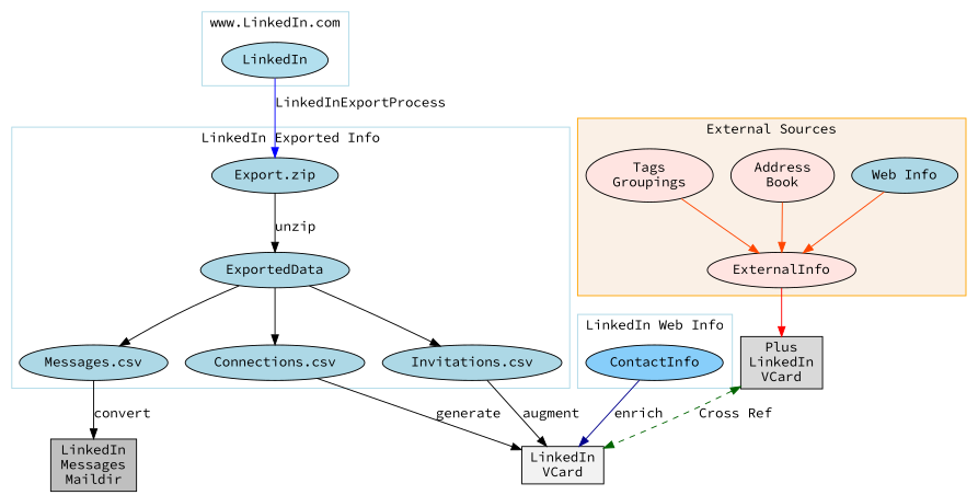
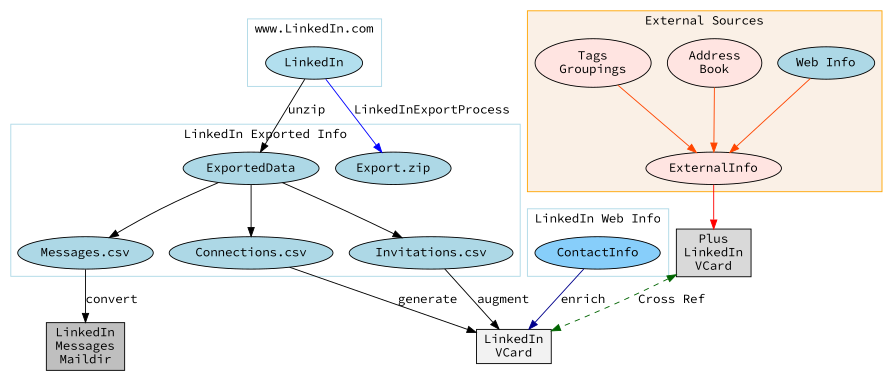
  digraph {
    fontname="Source Code Pro"
    node [fillcolor=lightblue fontname="Source Code Pro" style=filled]
    edge [fontname="Source Code Pro"]
    LinkedIn [fillcolor=lightblue2 height=0.5 width=1.4263]
    "Export.zip" [height=0.5 width=1.6429]
    ExportedData [height=0.5 width=2.0943]
    "Connections.csv" [height=0.5 width=2.3831]
    "Invitations.csv" [height=0.5 width=2.1845]
    "Messages.csv" [height=0.5 width=2.0762]
    ContactInfo [fillcolor=lightskyblue height=0.5 width=1.8054]
    n8 [height=0.5 label="Web Info" width=1.4443]
    ExternalInfo [fillcolor=mistyrose height=0.5 width=1.9137]
    n10 [fillcolor=mistyrose height=0.74639 label="Address\nBook" width=1.4535]
    n11 [fillcolor=mistyrose height=0.74639 label="Tags\nGroupings" width=1.7874]
    n12 [fillcolor=gray95 height=0.52778 label="LinkedIn\nVCard" shape=box width=1.0972]
    n13 [fillcolor=gray75 height=0.73611 label="LinkedIn\nMessages\nMaildir" shape=box width=1.2083]
    n14 [fillcolor=gray85 height=0.73611 label="Plus\nLinkedIn\nVCard" shape=box width=1.0972]
    subgraph cluster_1 {
      color=lightblue
      label="www.LinkedIn.com"
      LinkedIn
    }
    subgraph cluster_2 {
      color=lightblue
      label="LinkedIn Exported Info"
      "Export.zip"
      ExportedData
      "Connections.csv"
      "Invitations.csv"
      "Messages.csv"
    }
    subgraph cluster_3 {
      color=lightblue
      label="LinkedIn Web Info"
      ContactInfo
    }
    subgraph cluster_4 {
      color=orange
      fillcolor=linen
      label="External Sources"
      style=filled
      n8
      ExternalInfo
      n10
      n11
    }
    LinkedIn -> "Export.zip" [color=blue label=LinkedInExportProcess]
-   "Export.zip" -> ExportedData [label=unzip]
+   LinkedIn -> ExportedData [label=unzip]
    ExportedData -> "Connections.csv"
    ExportedData -> "Invitations.csv"
    ExportedData -> "Messages.csv"
    "Connections.csv" -> n12 [label=generate]
    "Invitations.csv" -> n12 [label=augment]
    "Messages.csv" -> n13 [label=convert]
    ContactInfo -> n12 [color=darkblue label=enrich]
    n8 -> ExternalInfo [color=orangered]
    ExternalInfo -> n14 [color=red]
    n10 -> ExternalInfo [color=orangered]
    n11 -> ExternalInfo [color=orangered]
    n14 -> n12 [color=darkgreen dir=both label="Cross Ref" style=dashed]
  }
